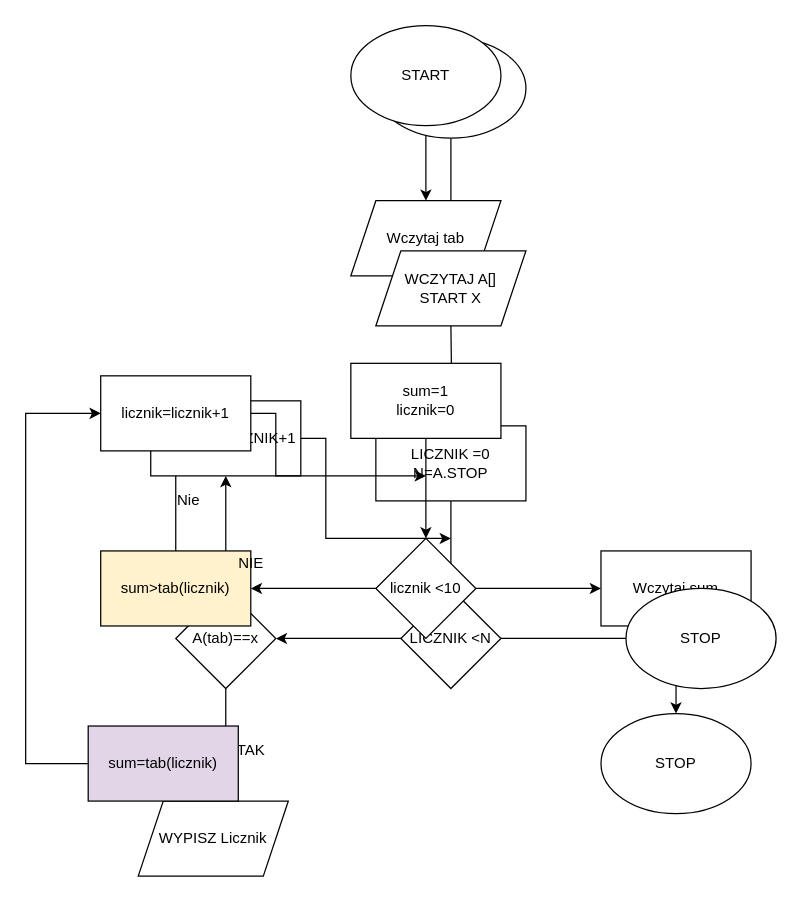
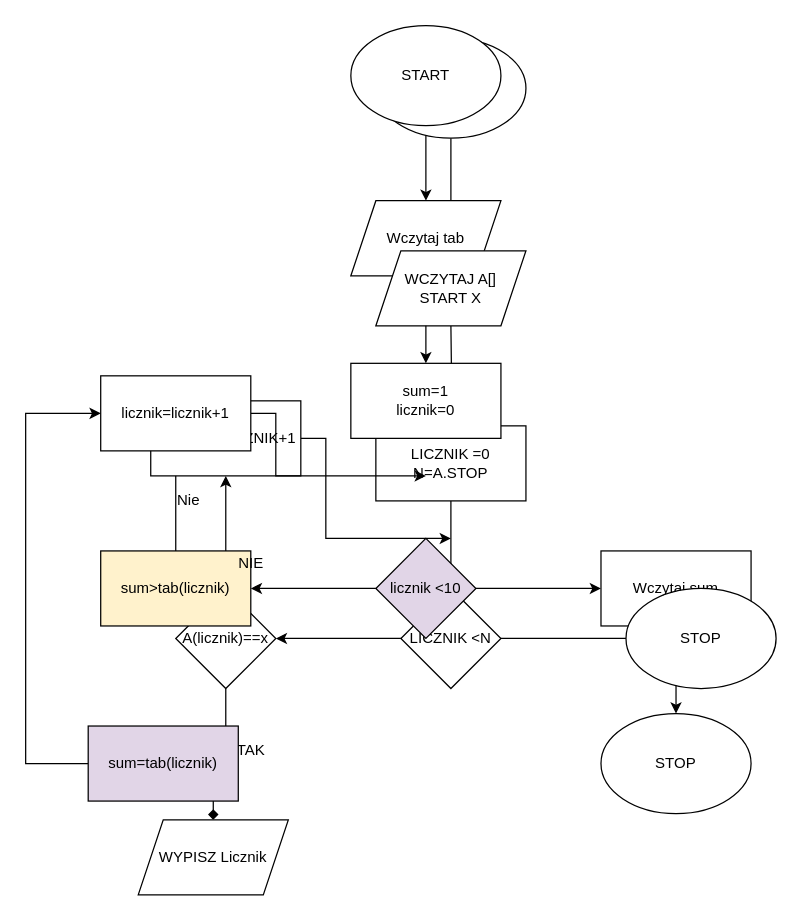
  <mxCell id="0" />
  <mxCell id="1" parent="0" />
  <mxCell id="2" value="" style="edgeStyle=orthogonalEdgeStyle;rounded=0;orthogonalLoop=1;jettySize=auto;html=1;" edge="1" parent="1" source="4"><mxGeometry relative="1" as="geometry"><mxPoint x="360" y="200" as="targetPoint" /></mxGeometry></mxCell>
  <mxCell id="3" value="" style="edgeStyle=orthogonalEdgeStyle;rounded=0;orthogonalLoop=1;jettySize=auto;html=1;" edge="1" parent="1" source="5" target="9"><mxGeometry relative="1" as="geometry" /></mxCell>
  <mxCell id="4" value="START" style="ellipse;whiteSpace=wrap;html=1;" vertex="1" parent="1"><mxGeometry x="300" y="30" width="120" height="80" as="geometry" /></mxCell>
  <mxCell id="5" value="START" style="ellipse;whiteSpace=wrap;html=1;" vertex="1" parent="1"><mxGeometry x="280" y="20" width="120" height="80" as="geometry" /></mxCell>
  <mxCell id="6" value="" style="edgeStyle=orthogonalEdgeStyle;rounded=0;orthogonalLoop=1;jettySize=auto;html=1;" edge="1" parent="1" target="10"><mxGeometry relative="1" as="geometry"><mxPoint x="360" y="260" as="sourcePoint" /></mxGeometry></mxCell>
+ <mxCell id="7" value="" style="edgeStyle=orthogonalEdgeStyle;rounded=0;orthogonalLoop=1;jettySize=auto;html=1;" edge="1" parent="1" source="9" target="13"><mxGeometry relative="1" as="geometry" /></mxCell>
  <mxCell id="8" value="" style="edgeStyle=orthogonalEdgeStyle;rounded=0;orthogonalLoop=1;jettySize=auto;html=1;" edge="1" parent="1" source="10" target="18"><mxGeometry relative="1" as="geometry" /></mxCell>
  <mxCell id="9" value="Wczytaj tab" style="shape=parallelogram;perimeter=parallelogramPerimeter;whiteSpace=wrap;html=1;fixedSize=1;" vertex="1" parent="1"><mxGeometry x="280" y="160" width="120" height="60" as="geometry" /></mxCell>
  <mxCell id="10" value="&lt;div&gt;LICZNIK =0&lt;/div&gt;&lt;div&gt;N=A.STOP&lt;br&gt;&lt;/div&gt;" style="whiteSpace=wrap;html=1;" vertex="1" parent="1"><mxGeometry x="300" y="340" width="120" height="60" as="geometry" /></mxCell>
- <mxCell id="11" value="" style="edgeStyle=orthogonalEdgeStyle;rounded=0;orthogonalLoop=1;jettySize=auto;html=1;" edge="1" parent="1" source="13" target="19"><mxGeometry relative="1" as="geometry" /></mxCell>
  <mxCell id="12" value="&lt;div&gt;WCZYTAJ A[]&lt;/div&gt;&lt;div&gt;START X&lt;br&gt;&lt;/div&gt;" style="shape=parallelogram;perimeter=parallelogramPerimeter;whiteSpace=wrap;html=1;fixedSize=1;" vertex="1" parent="1"><mxGeometry x="300" y="200" width="120" height="60" as="geometry" /></mxCell>
  <mxCell id="13" value="&lt;div&gt;sum=1&lt;br&gt;&lt;/div&gt;&lt;div&gt;licznik=0&lt;/div&gt;" style="rounded=0;whiteSpace=wrap;html=1;" vertex="1" parent="1"><mxGeometry x="280" y="290" width="120" height="60" as="geometry" /></mxCell>
  <mxCell id="14" value="" style="edgeStyle=orthogonalEdgeStyle;rounded=0;orthogonalLoop=1;jettySize=auto;html=1;" edge="1" parent="1" source="18" target="24"><mxGeometry relative="1" as="geometry" /></mxCell>
  <mxCell id="15" style="edgeStyle=orthogonalEdgeStyle;rounded=0;orthogonalLoop=1;jettySize=auto;html=1;entryX=0;entryY=0.5;entryDx=0;entryDy=0;" edge="1" parent="1" source="19" target="23"><mxGeometry relative="1" as="geometry"><mxPoint x="400" y="470" as="targetPoint" /></mxGeometry></mxCell>
  <mxCell id="16" style="edgeStyle=orthogonalEdgeStyle;rounded=0;orthogonalLoop=1;jettySize=auto;html=1;" edge="1" parent="1" source="18"><mxGeometry relative="1" as="geometry"><mxPoint x="510" y="510" as="targetPoint" /></mxGeometry></mxCell>
  <mxCell id="17" value="" style="edgeStyle=orthogonalEdgeStyle;rounded=0;orthogonalLoop=1;jettySize=auto;html=1;" edge="1" parent="1" source="19"><mxGeometry relative="1" as="geometry"><mxPoint x="200" y="470" as="targetPoint" /></mxGeometry></mxCell>
  <mxCell id="18" value="LICZNIK &amp;lt;N" style="rhombus;whiteSpace=wrap;html=1;" vertex="1" parent="1"><mxGeometry x="320" y="470" width="80" height="80" as="geometry" /></mxCell>
- <mxCell id="19" value="licznik &amp;lt;10" style="rhombus;whiteSpace=wrap;html=1;" vertex="1" parent="1"><mxGeometry x="300" y="430" width="80" height="80" as="geometry" /></mxCell>
+ <mxCell id="19" value="licznik &amp;lt;10" style="rhombus;whiteSpace=wrap;html=1;fillColor=#e1d5e7;" vertex="1" parent="1"><mxGeometry x="300" y="430" width="80" height="80" as="geometry" /></mxCell>
  <mxCell id="20" value="" style="edgeStyle=orthogonalEdgeStyle;rounded=0;orthogonalLoop=1;jettySize=auto;html=1;entryX=0.5;entryY=0;entryDx=0;entryDy=0;endArrow=diamond;" edge="1" parent="1" source="24" target="37"><mxGeometry relative="1" as="geometry"><mxPoint x="370" y="630" as="targetPoint" /><Array as="points" /></mxGeometry></mxCell>
  <mxCell id="21" value="" style="edgeStyle=orthogonalEdgeStyle;rounded=0;orthogonalLoop=1;jettySize=auto;html=1;" edge="1" parent="1" source="23" target="25"><mxGeometry relative="1" as="geometry" /></mxCell>
  <mxCell id="22" value="" style="edgeStyle=orthogonalEdgeStyle;rounded=0;orthogonalLoop=1;jettySize=auto;html=1;" edge="1" parent="1" source="24" target="29"><mxGeometry relative="1" as="geometry" /></mxCell>
  <mxCell id="23" value="Wczytaj sum" style="rounded=0;whiteSpace=wrap;html=1;" vertex="1" parent="1"><mxGeometry x="480" y="440" width="120" height="60" as="geometry" /></mxCell>
- <mxCell id="24" value="A(tab)==x" style="rhombus;whiteSpace=wrap;html=1;" vertex="1" parent="1"><mxGeometry x="140" y="470" width="80" height="80" as="geometry" /></mxCell>
+ <mxCell id="24" value="A(licznik)==x" style="rhombus;whiteSpace=wrap;html=1;" vertex="1" parent="1"><mxGeometry x="140" y="470" width="80" height="80" as="geometry" /></mxCell>
  <mxCell id="25" value="STOP" style="ellipse;whiteSpace=wrap;html=1;rounded=0;" vertex="1" parent="1"><mxGeometry x="480" y="570" width="120" height="80" as="geometry" /></mxCell>
  <mxCell id="26" value="TAK" style="text;html=1;align=center;verticalAlign=middle;resizable=0;points=[];autosize=1;" vertex="1" parent="1"><mxGeometry x="180" y="590" width="40" height="20" as="geometry" /></mxCell>
  <mxCell id="27" value="" style="edgeStyle=orthogonalEdgeStyle;rounded=0;orthogonalLoop=1;jettySize=auto;html=1;" edge="1" parent="1" source="30" target="34"><mxGeometry relative="1" as="geometry" /></mxCell>
  <mxCell id="28" style="edgeStyle=orthogonalEdgeStyle;rounded=0;orthogonalLoop=1;jettySize=auto;html=1;exitX=1;exitY=0.5;exitDx=0;exitDy=0;" edge="1" parent="1" source="29"><mxGeometry relative="1" as="geometry"><mxPoint x="360" y="430" as="targetPoint" /><Array as="points"><mxPoint x="260" y="350" /><mxPoint x="260" y="430" /><mxPoint x="360" y="430" /></Array></mxGeometry></mxCell>
  <mxCell id="29" value="LICZNIK=LICZNIK+1" style="whiteSpace=wrap;html=1;" vertex="1" parent="1"><mxGeometry x="120" y="320" width="120" height="60" as="geometry" /></mxCell>
  <mxCell id="30" value="sum&amp;gt;tab(licznik) " style="rounded=0;whiteSpace=wrap;html=1;fillColor=#fff2cc;" vertex="1" parent="1"><mxGeometry x="80" y="440" width="120" height="60" as="geometry" /></mxCell>
  <mxCell id="31" value="NIE" style="text;html=1;align=center;verticalAlign=middle;resizable=0;points=[];autosize=1;" vertex="1" parent="1"><mxGeometry x="180" y="440" width="40" height="20" as="geometry" /></mxCell>
  <mxCell id="32" value="" style="edgeStyle=orthogonalEdgeStyle;rounded=0;orthogonalLoop=1;jettySize=auto;html=1;exitX=1;exitY=0.5;exitDx=0;exitDy=0;" edge="1" parent="1" source="34"><mxGeometry relative="1" as="geometry"><mxPoint x="340" y="380" as="targetPoint" /><Array as="points"><mxPoint x="220" y="330" /><mxPoint x="220" y="380" /><mxPoint x="340" y="380" /></Array></mxGeometry></mxCell>
  <mxCell id="33" value="" style="edgeStyle=orthogonalEdgeStyle;rounded=0;orthogonalLoop=1;jettySize=auto;html=1;" edge="1" parent="1" target="35"><mxGeometry relative="1" as="geometry"><mxPoint x="570" y="540" as="sourcePoint" /></mxGeometry></mxCell>
  <mxCell id="34" value="licznik=licznik+1" style="whiteSpace=wrap;html=1;rounded=0;" vertex="1" parent="1"><mxGeometry x="80" y="300" width="120" height="60" as="geometry" /></mxCell>
  <mxCell id="35" value="STOP" style="ellipse;whiteSpace=wrap;html=1;rounded=0;" vertex="1" parent="1"><mxGeometry x="500" y="470" width="120" height="80" as="geometry" /></mxCell>
  <mxCell id="36" value="Nie" style="text;html=1;align=center;verticalAlign=middle;resizable=0;points=[];autosize=1;" vertex="1" parent="1"><mxGeometry x="135" y="390" width="30" height="20" as="geometry" /></mxCell>
- <mxCell id="37" value="WYPISZ Licznik" style="shape=parallelogram;perimeter=parallelogramPerimeter;whiteSpace=wrap;html=1;fixedSize=1;" vertex="1" parent="1"><mxGeometry x="110" y="640" width="120" height="60" as="geometry" /></mxCell>
+ <mxCell id="37" value="WYPISZ Licznik" style="shape=parallelogram;perimeter=parallelogramPerimeter;whiteSpace=wrap;html=1;fixedSize=1;" vertex="1" parent="1"><mxGeometry x="110" y="655" width="120" height="60" as="geometry" /></mxCell>
  <mxCell id="38" style="edgeStyle=orthogonalEdgeStyle;rounded=0;orthogonalLoop=1;jettySize=auto;html=1;entryX=0;entryY=0.5;entryDx=0;entryDy=0;" edge="1" parent="1" source="39" target="34"><mxGeometry relative="1" as="geometry"><Array as="points"><mxPoint x="20" y="610" /><mxPoint x="20" y="330" /></Array></mxGeometry></mxCell>
  <mxCell id="39" value="sum=tab(licznik) " style="rounded=0;whiteSpace=wrap;html=1;fillColor=#e1d5e7;" vertex="1" parent="1"><mxGeometry x="70" y="580" width="120" height="60" as="geometry" /></mxCell>
